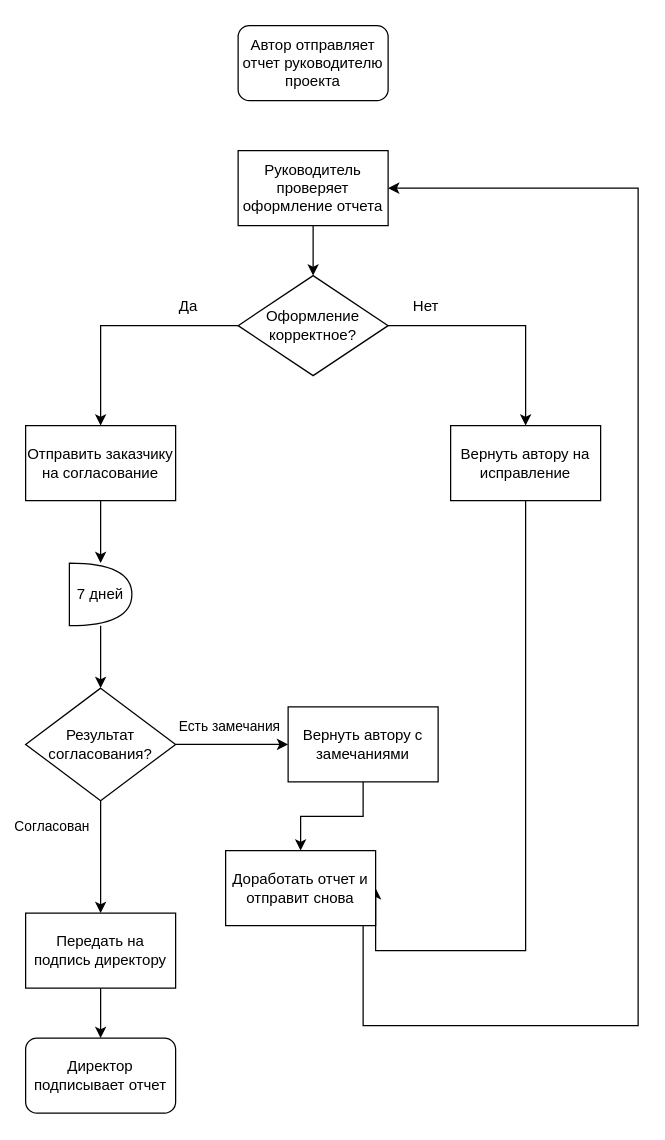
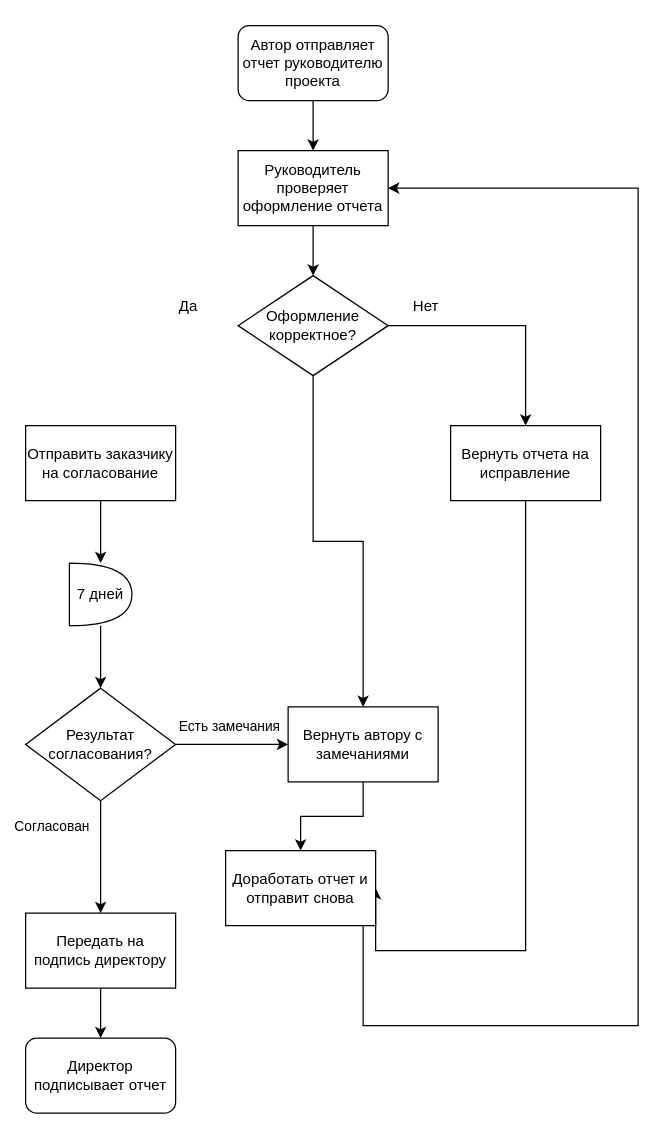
  <mxCell id="0" />
  <mxCell id="1" parent="0" />
+ <mxCell id="2" value="" style="edgeStyle=orthogonalEdgeStyle;rounded=0;orthogonalLoop=1;jettySize=auto;html=1;" parent="1" source="3" target="5" edge="1"><mxGeometry relative="1" as="geometry" /></mxCell>
  <mxCell id="3" value="&lt;p data-pm-slice=&quot;1 1 [&amp;quot;ordered_list&amp;quot;,{&amp;quot;spread&amp;quot;:true,&amp;quot;startingNumber&amp;quot;:1,&amp;quot;start&amp;quot;:2382,&amp;quot;end&amp;quot;:3478},&amp;quot;regular_list_item&amp;quot;,{&amp;quot;start&amp;quot;:2382,&amp;quot;end&amp;quot;:2453},&amp;quot;list&amp;quot;,{&amp;quot;spread&amp;quot;:false,&amp;quot;start&amp;quot;:2399,&amp;quot;end&amp;quot;:2453},&amp;quot;regular_list_item&amp;quot;,{&amp;quot;start&amp;quot;:2399,&amp;quot;end&amp;quot;:2453}]&quot;&gt;Автор отправляет отчет руководителю проекта&lt;/p&gt;" style="rounded=1;whiteSpace=wrap;html=1;" parent="1" vertex="1"><mxGeometry x="190" y="20" width="120" height="60" as="geometry" /></mxCell>
  <mxCell id="4" value="" style="edgeStyle=orthogonalEdgeStyle;rounded=0;orthogonalLoop=1;jettySize=auto;html=1;" parent="1" source="5" target="8" edge="1"><mxGeometry relative="1" as="geometry" /></mxCell>
  <mxCell id="5" value="&lt;p data-pm-slice=&quot;1 1 [&amp;quot;ordered_list&amp;quot;,{&amp;quot;spread&amp;quot;:true,&amp;quot;startingNumber&amp;quot;:1,&amp;quot;start&amp;quot;:2382,&amp;quot;end&amp;quot;:3478},&amp;quot;regular_list_item&amp;quot;,{&amp;quot;start&amp;quot;:2455,&amp;quot;end&amp;quot;:2716},&amp;quot;list&amp;quot;,{&amp;quot;spread&amp;quot;:false,&amp;quot;start&amp;quot;:2485,&amp;quot;end&amp;quot;:2716},&amp;quot;regular_list_item&amp;quot;,{&amp;quot;start&amp;quot;:2485,&amp;quot;end&amp;quot;:2545}]&quot;&gt;Руководитель проверяет оформление отчета&lt;/p&gt;" style="rounded=0;whiteSpace=wrap;html=1;" parent="1" vertex="1"><mxGeometry x="190" y="120" width="120" height="60" as="geometry" /></mxCell>
- <mxCell id="6" style="edgeStyle=orthogonalEdgeStyle;rounded=0;orthogonalLoop=1;jettySize=auto;html=1;entryX=0.5;entryY=0;entryDx=0;entryDy=0;" parent="1" source="8" target="10" edge="1"><mxGeometry relative="1" as="geometry" /></mxCell>
+ <mxCell id="6" style="edgeStyle=orthogonalEdgeStyle;rounded=0;orthogonalLoop=1;jettySize=auto;html=1;" parent="1" source="8" target="23" edge="1"><mxGeometry relative="1" as="geometry" /></mxCell>
  <mxCell id="7" value="" style="edgeStyle=orthogonalEdgeStyle;rounded=0;orthogonalLoop=1;jettySize=auto;html=1;" parent="1" source="8" target="13" edge="1"><mxGeometry relative="1" as="geometry" /></mxCell>
  <mxCell id="8" value="&lt;p data-pm-slice=&quot;1 1 [&amp;quot;ordered_list&amp;quot;,{&amp;quot;spread&amp;quot;:true,&amp;quot;startingNumber&amp;quot;:1,&amp;quot;start&amp;quot;:2382,&amp;quot;end&amp;quot;:3478},&amp;quot;regular_list_item&amp;quot;,{&amp;quot;start&amp;quot;:2455,&amp;quot;end&amp;quot;:2716},&amp;quot;list&amp;quot;,{&amp;quot;spread&amp;quot;:false,&amp;quot;start&amp;quot;:2485,&amp;quot;end&amp;quot;:2716},&amp;quot;regular_list_item&amp;quot;,{&amp;quot;start&amp;quot;:2549,&amp;quot;end&amp;quot;:2716}]&quot;&gt;Оформление корректное?&lt;/p&gt;" style="rhombus;whiteSpace=wrap;html=1;" parent="1" vertex="1"><mxGeometry x="190" y="220" width="120" height="80" as="geometry" /></mxCell>
  <mxCell id="9" value="" style="edgeStyle=orthogonalEdgeStyle;rounded=0;orthogonalLoop=1;jettySize=auto;html=1;" parent="1" source="10" target="16" edge="1"><mxGeometry relative="1" as="geometry" /></mxCell>
  <mxCell id="10" value="Отправить заказчику на согласование" style="rounded=0;whiteSpace=wrap;html=1;" parent="1" vertex="1"><mxGeometry x="20" y="340" width="120" height="60" as="geometry" /></mxCell>
  <mxCell id="11" value="Да" style="text;html=1;align=center;verticalAlign=middle;resizable=0;points=[];autosize=1;strokeColor=none;fillColor=none;" parent="1" vertex="1"><mxGeometry x="130" y="230" width="40" height="30" as="geometry" /></mxCell>
  <mxCell id="12" style="edgeStyle=orthogonalEdgeStyle;rounded=0;orthogonalLoop=1;jettySize=auto;html=1;entryX=1;entryY=0.5;entryDx=0;entryDy=0;" edge="1" parent="1" source="13" target="28"><mxGeometry relative="1" as="geometry"><Array as="points"><mxPoint x="420" y="760" /></Array></mxGeometry></mxCell>
- <mxCell id="13" value="Вернуть автору на исправление" style="whiteSpace=wrap;html=1;" parent="1" vertex="1"><mxGeometry x="360" y="340" width="120" height="60" as="geometry" /></mxCell>
+ <mxCell id="13" value="Вернуть отчета на исправление" style="whiteSpace=wrap;html=1;" parent="1" vertex="1"><mxGeometry x="360" y="340" width="120" height="60" as="geometry" /></mxCell>
  <mxCell id="14" value="Нет" style="text;html=1;align=center;verticalAlign=middle;resizable=0;points=[];autosize=1;strokeColor=none;fillColor=none;" parent="1" vertex="1"><mxGeometry x="320" y="230" width="40" height="30" as="geometry" /></mxCell>
  <mxCell id="15" value="" style="edgeStyle=orthogonalEdgeStyle;rounded=0;orthogonalLoop=1;jettySize=auto;html=1;" parent="1" source="16" target="21" edge="1"><mxGeometry relative="1" as="geometry" /></mxCell>
  <mxCell id="16" value="7 дней" style="shape=or;whiteSpace=wrap;html=1;" parent="1" vertex="1"><mxGeometry x="55" y="450" width="50" height="50" as="geometry" /></mxCell>
  <mxCell id="17" value="" style="edgeStyle=orthogonalEdgeStyle;rounded=0;orthogonalLoop=1;jettySize=auto;html=1;" parent="1" source="21" target="23" edge="1"><mxGeometry relative="1" as="geometry" /></mxCell>
  <mxCell id="18" value="Есть замечания" style="edgeLabel;html=1;align=center;verticalAlign=middle;resizable=0;points=[];" parent="17" vertex="1" connectable="0"><mxGeometry x="-0.138" y="3" relative="1" as="geometry"><mxPoint x="3" y="-12" as="offset" /></mxGeometry></mxCell>
  <mxCell id="19" value="" style="edgeStyle=orthogonalEdgeStyle;rounded=0;orthogonalLoop=1;jettySize=auto;html=1;" parent="1" source="21" target="25" edge="1"><mxGeometry relative="1" as="geometry" /></mxCell>
  <mxCell id="20" value="Согласован" style="edgeLabel;html=1;align=center;verticalAlign=middle;resizable=0;points=[];" parent="19" vertex="1" connectable="0"><mxGeometry x="-0.393" y="1" relative="1" as="geometry"><mxPoint x="-41" y="-7" as="offset" /></mxGeometry></mxCell>
  <mxCell id="21" value="Результат согласования?" style="rhombus;whiteSpace=wrap;html=1;" parent="1" vertex="1"><mxGeometry x="20" y="550" width="120" height="90" as="geometry" /></mxCell>
  <mxCell id="22" value="" style="edgeStyle=orthogonalEdgeStyle;rounded=0;orthogonalLoop=1;jettySize=auto;html=1;" parent="1" source="23" target="28" edge="1"><mxGeometry relative="1" as="geometry" /></mxCell>
  <mxCell id="23" value="Вернуть автору с замечаниями" style="whiteSpace=wrap;html=1;" parent="1" vertex="1"><mxGeometry x="230" y="565" width="120" height="60" as="geometry" /></mxCell>
  <mxCell id="24" value="" style="edgeStyle=orthogonalEdgeStyle;rounded=0;orthogonalLoop=1;jettySize=auto;html=1;" parent="1" source="25" target="26" edge="1"><mxGeometry relative="1" as="geometry" /></mxCell>
  <mxCell id="25" value="Передать на подпись директору" style="whiteSpace=wrap;html=1;" parent="1" vertex="1"><mxGeometry x="20" y="730" width="120" height="60" as="geometry" /></mxCell>
  <mxCell id="26" value="Директор подписывает отчет" style="rounded=1;whiteSpace=wrap;html=1;" parent="1" vertex="1"><mxGeometry x="20" y="830" width="120" height="60" as="geometry" /></mxCell>
  <mxCell id="27" style="edgeStyle=orthogonalEdgeStyle;rounded=0;orthogonalLoop=1;jettySize=auto;html=1;entryX=1;entryY=0.5;entryDx=0;entryDy=0;" edge="1" parent="1" source="28" target="5"><mxGeometry relative="1" as="geometry"><Array as="points"><mxPoint x="290" y="820" /><mxPoint x="510" y="820" /><mxPoint x="510" y="150" /></Array></mxGeometry></mxCell>
  <mxCell id="28" value="Доработать отчет и отправит снова" style="whiteSpace=wrap;html=1;" parent="1" vertex="1"><mxGeometry x="180" y="680" width="120" height="60" as="geometry" /></mxCell>
